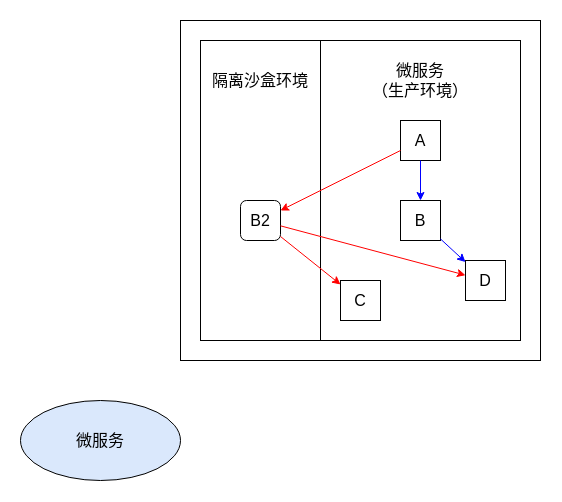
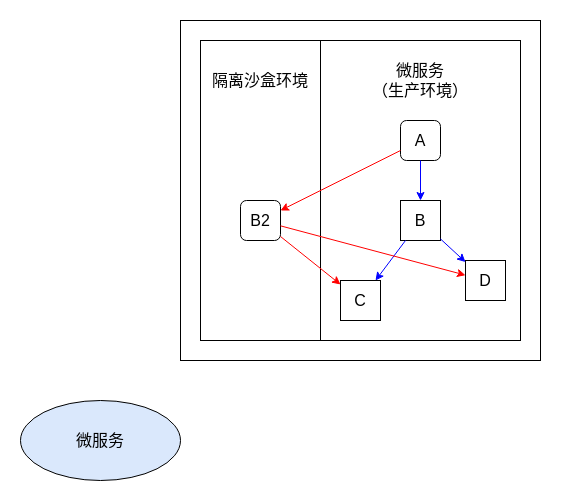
  <mxCell id="0" />
  <mxCell id="1" parent="0" />
  <mxCell id="2" value="微服务" style="ellipse;whiteSpace=wrap;html=1;align=center;newEdgeStyle={&quot;edgeStyle&quot;:&quot;entityRelationEdgeStyle&quot;,&quot;startArrow&quot;:&quot;none&quot;,&quot;endArrow&quot;:&quot;none&quot;,&quot;segment&quot;:10,&quot;curved&quot;:1};treeFolding=1;treeMoving=1;fontSize=16;fillColor=#dae8fc;" parent="1" vertex="1"><mxGeometry x="20" y="400" width="160" height="80" as="geometry" /></mxCell>
  <mxCell id="3" value="" style="group" vertex="1" connectable="0" parent="1"><mxGeometry x="180" y="20" width="360" height="340" as="geometry" /></mxCell>
  <mxCell id="4" value="" style="rounded=0;whiteSpace=wrap;html=1;fontSize=16;fillColor=none;" vertex="1" parent="3"><mxGeometry width="360" height="340" as="geometry" /></mxCell>
  <mxCell id="5" value="" style="group" vertex="1" connectable="0" parent="3"><mxGeometry x="20" y="20" width="320" height="300" as="geometry" /></mxCell>
  <mxCell id="6" value="微服务&lt;br&gt;（生产环境）" style="rounded=0;whiteSpace=wrap;html=1;fontSize=16;fillColor=none;spacingTop=-220;" vertex="1" parent="5"><mxGeometry x="120" width="200" height="300" as="geometry" /></mxCell>
- <mxCell id="7" value="A" style="rounded=0;whiteSpace=wrap;html=1;fontSize=16;fillColor=none;" vertex="1" parent="5"><mxGeometry x="200" y="80" width="40" height="40" as="geometry" /></mxCell>
+ <mxCell id="7" value="A" style="whiteSpace=wrap;html=1;fontSize=16;fillColor=none;rounded=1;" vertex="1" parent="5"><mxGeometry x="200" y="80" width="40" height="40" as="geometry" /></mxCell>
  <mxCell id="8" value="B" style="rounded=0;whiteSpace=wrap;html=1;fontSize=16;fillColor=none;" vertex="1" parent="5"><mxGeometry x="200" y="160" width="40" height="40" as="geometry" /></mxCell>
  <mxCell id="9" value="C" style="rounded=0;whiteSpace=wrap;html=1;fontSize=16;fillColor=none;" vertex="1" parent="5"><mxGeometry x="140" y="240" width="40" height="40" as="geometry" /></mxCell>
  <mxCell id="10" value="D" style="rounded=0;whiteSpace=wrap;html=1;fontSize=16;fillColor=none;" vertex="1" parent="5"><mxGeometry x="265" y="220" width="40" height="40" as="geometry" /></mxCell>
  <mxCell id="11" value="隔离沙盒环境" style="rounded=0;whiteSpace=wrap;html=1;fontSize=16;fillColor=none;spacingTop=-220;" vertex="1" parent="5"><mxGeometry width="120" height="300" as="geometry" /></mxCell>
  <mxCell id="12" value="B2" style="whiteSpace=wrap;html=1;fontSize=16;fillColor=none;rounded=1;" vertex="1" parent="5"><mxGeometry x="40" y="160" width="40" height="40" as="geometry" /></mxCell>
  <mxCell id="13" value="" style="endArrow=classic;html=1;rounded=0;fontSize=16;strokeColor=#0000FF;" edge="1" parent="5" source="7" target="8"><mxGeometry width="50" height="50" relative="1" as="geometry"><mxPoint x="120" y="140" as="sourcePoint" /><mxPoint x="170" y="90" as="targetPoint" /></mxGeometry></mxCell>
+ <mxCell id="14" value="" style="endArrow=classic;html=1;rounded=0;fontSize=16;strokeColor=#0000FF;" edge="1" parent="5" source="8" target="9"><mxGeometry width="50" height="50" relative="1" as="geometry"><mxPoint x="230" y="130.0" as="sourcePoint" /><mxPoint x="230" y="170.0" as="targetPoint" /></mxGeometry></mxCell>
  <mxCell id="15" value="" style="endArrow=classic;html=1;rounded=0;fontSize=16;strokeColor=#0000FF;" edge="1" parent="5" source="8" target="10"><mxGeometry width="50" height="50" relative="1" as="geometry"><mxPoint x="220" y="210.0" as="sourcePoint" /><mxPoint x="200" y="250.0" as="targetPoint" /></mxGeometry></mxCell>
  <mxCell id="16" value="" style="endArrow=classic;html=1;rounded=0;fontSize=16;strokeColor=#FF0000;" edge="1" parent="5" source="7" target="12"><mxGeometry width="50" height="50" relative="1" as="geometry"><mxPoint x="250" y="130.0" as="sourcePoint" /><mxPoint x="250" y="170.0" as="targetPoint" /></mxGeometry></mxCell>
  <mxCell id="17" value="" style="endArrow=classic;html=1;rounded=0;fontSize=16;strokeColor=#FF0000;" edge="1" parent="5" source="12" target="9"><mxGeometry width="50" height="50" relative="1" as="geometry"><mxPoint x="230" y="118" as="sourcePoint" /><mxPoint x="70.0" y="182.0" as="targetPoint" /></mxGeometry></mxCell>
  <mxCell id="18" value="" style="endArrow=classic;html=1;rounded=0;fontSize=16;strokeColor=#FF0000;" edge="1" parent="5" source="12" target="10"><mxGeometry width="50" height="50" relative="1" as="geometry"><mxPoint x="70.0" y="200.0" as="sourcePoint" /><mxPoint x="190" y="260.0" as="targetPoint" /></mxGeometry></mxCell>
